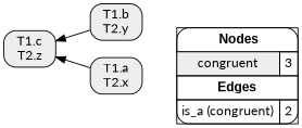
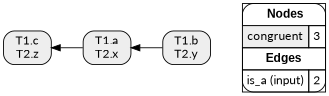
  digraph {
    fontname=Lato
    rankdir=RL
    node [fillcolor="#EEEEEE" fontname=Lato shape=box style="filled,rounded"]
    edge [arrowhead=normal color="#000000" constraint=true fontname=Lato penwidth=1 style=solid]
-   n1 [fillcolor=white label=<   <TABLE BORDER="0" CELLBORDER="1" CELLSPACING="0" CELLPADDING="4">  <TR> <TD COLSPAN="2"><font face="Arial Black"> Nodes</font></TD> </TR>  <TR>   <TD bgcolor="#EEEEEE" fontname="helvetica">congruent</TD>   <TD>3</TD>   </TR>  <TR> <TD COLSPAN="2"><font face = "Arial Black"> Edges </font></TD> </TR>  <TR>   <TD><font color ="#000000">is_a (congruent)</font></TD><TD>2</TD> </TR> </TABLE>   > margin=0]
+   n1 [fillcolor=white label=<   <TABLE BORDER="0" CELLBORDER="1" CELLSPACING="0" CELLPADDING="4">  <TR> <TD COLSPAN="2"><font face="Arial Black"> Nodes</font></TD> </TR>  <TR>   <TD bgcolor="#EEEEEE" fontname="helvetica">congruent</TD>   <TD>3</TD>   </TR>  <TR> <TD COLSPAN="2"><font face = "Arial Black"> Edges </font></TD> </TR>  <TR>   <TD><font color ="#000000">is_a (input)</font></TD><TD>2</TD> </TR> </TABLE>   > margin=0]
    "T1.b\nT2.y"
    "T1.a\nT2.x"
    "T1.c\nT2.z"
    subgraph sub_1 {
      rank=source
      n1
    }
-   "T1.b\nT2.y" -> "T1.c\nT2.z"
+   "T1.b\nT2.y" -> "T1.a\nT2.x"
    "T1.a\nT2.x" -> "T1.c\nT2.z"
  }
